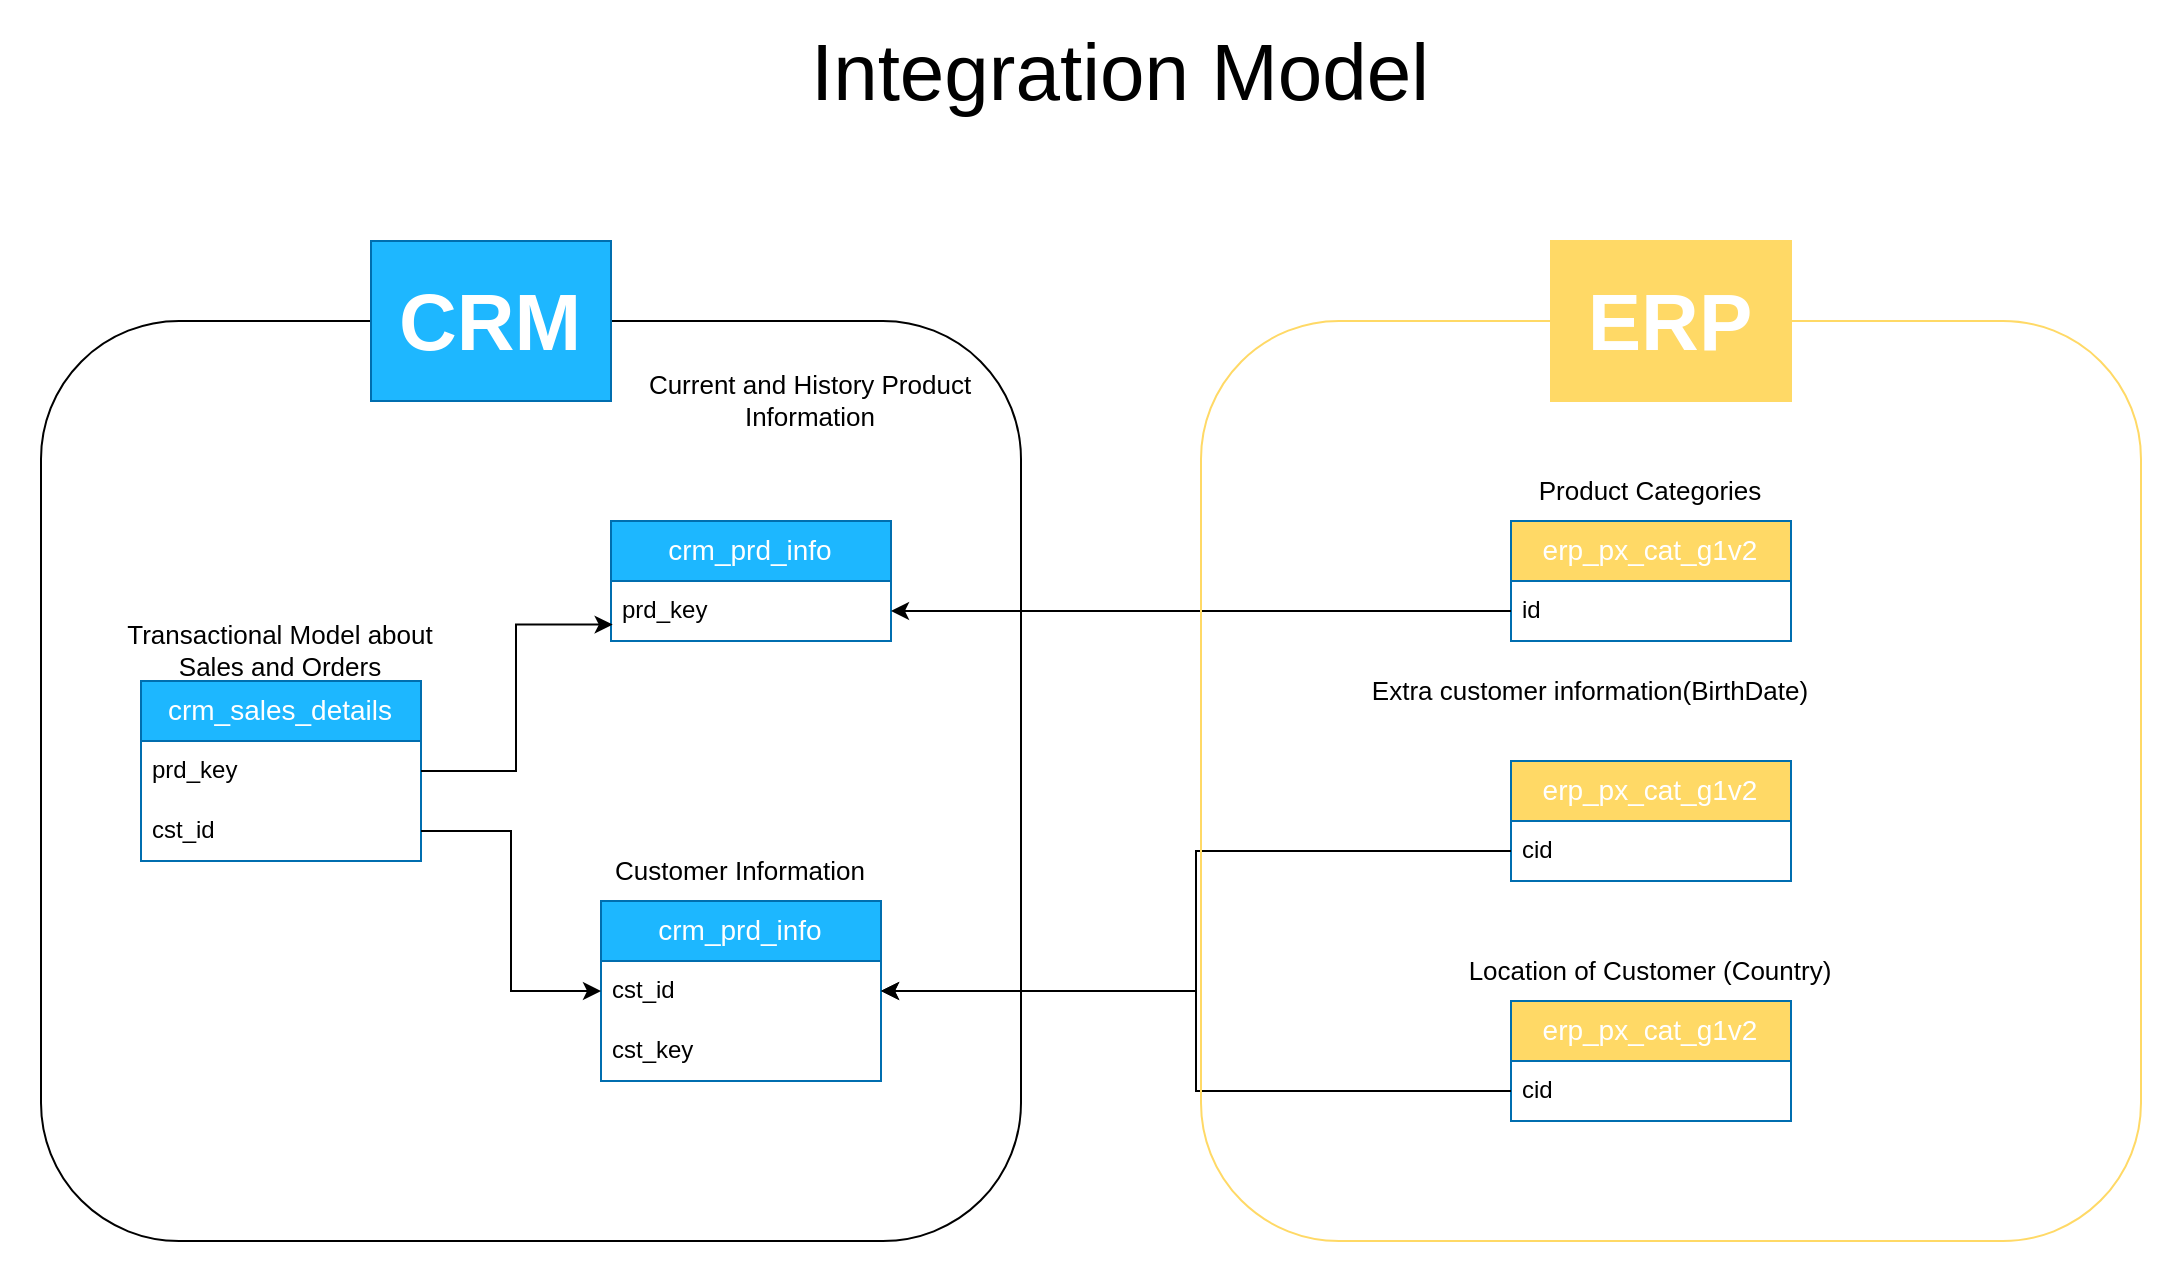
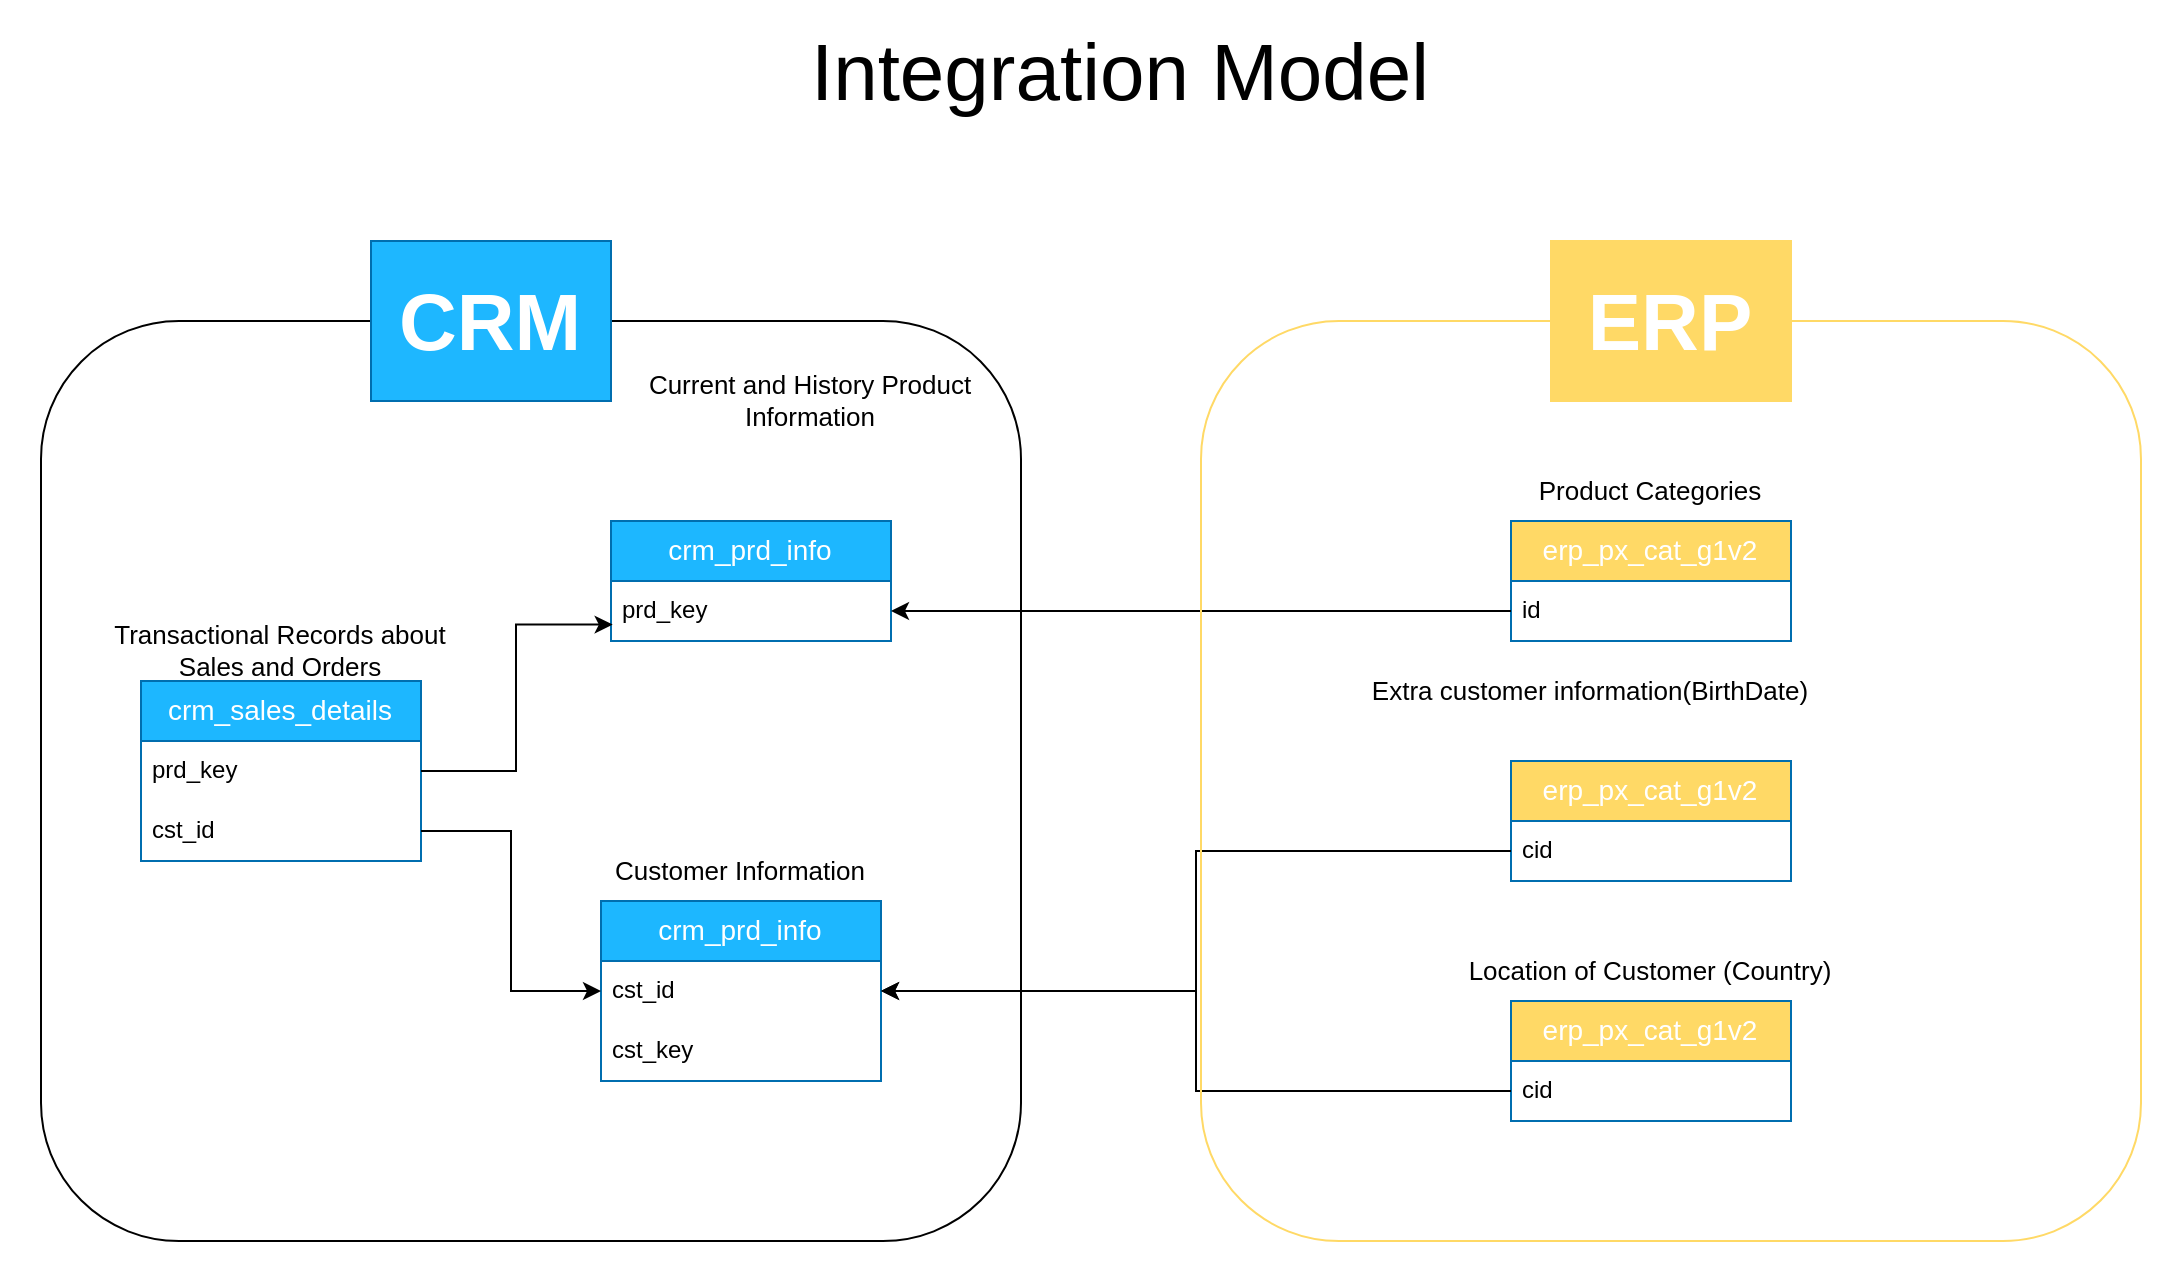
  <mxCell id="0" />
  <mxCell id="1" parent="0" />
  <mxCell id="2" value="&lt;font style=&quot;font-size: 14px;&quot;&gt;crm_sales_details&lt;/font&gt;" style="swimlane;fontStyle=0;childLayout=stackLayout;horizontal=1;startSize=30;horizontalStack=0;resizeParent=1;resizeParentMax=0;resizeLast=0;collapsible=1;marginBottom=0;whiteSpace=wrap;html=1;glass=0;shadow=0;swimlaneLine=1;fillColor=#1DB7FF;fontColor=#ffffff;strokeColor=#006EAF;" vertex="1" parent="1"><mxGeometry x="70" y="340" width="140" height="90" as="geometry" /></mxCell>
  <mxCell id="3" value="prd_key" style="text;strokeColor=none;fillColor=none;align=left;verticalAlign=middle;spacingLeft=4;spacingRight=4;overflow=hidden;points=[[0,0.5],[1,0.5]];portConstraint=eastwest;rotatable=0;whiteSpace=wrap;html=1;" vertex="1" parent="2"><mxGeometry y="30" width="140" height="30" as="geometry" /></mxCell>
  <mxCell id="4" value="cst_id" style="text;strokeColor=none;fillColor=none;align=left;verticalAlign=middle;spacingLeft=4;spacingRight=4;overflow=hidden;points=[[0,0.5],[1,0.5]];portConstraint=eastwest;rotatable=0;whiteSpace=wrap;html=1;" vertex="1" parent="2"><mxGeometry y="60" width="140" height="30" as="geometry" /></mxCell>
- <mxCell id="5" value="&lt;font style=&quot;font-size: 13px;&quot;&gt;Transactional Model about Sales and Orders&lt;/font&gt;" style="text;html=1;align=center;verticalAlign=middle;whiteSpace=wrap;rounded=0;" vertex="1" parent="1"><mxGeometry x="55" y="310" width="170" height="30" as="geometry" /></mxCell>
+ <mxCell id="5" value="&lt;font style=&quot;font-size: 13px;&quot;&gt;Transactional Records about Sales and Orders&lt;/font&gt;" style="text;html=1;align=center;verticalAlign=middle;whiteSpace=wrap;rounded=0;" vertex="1" parent="1"><mxGeometry x="55" y="310" width="170" height="30" as="geometry" /></mxCell>
  <mxCell id="6" value="&lt;font style=&quot;font-size: 14px;&quot;&gt;crm_prd_info&lt;/font&gt;" style="swimlane;fontStyle=0;childLayout=stackLayout;horizontal=1;startSize=30;horizontalStack=0;resizeParent=1;resizeParentMax=0;resizeLast=0;collapsible=1;marginBottom=0;whiteSpace=wrap;html=1;glass=0;shadow=0;swimlaneLine=1;fillColor=#1DB7FF;fontColor=#ffffff;strokeColor=#006EAF;" vertex="1" parent="1"><mxGeometry x="305" y="260" width="140" height="60" as="geometry" /></mxCell>
  <mxCell id="7" value="prd_key" style="text;strokeColor=none;fillColor=none;align=left;verticalAlign=middle;spacingLeft=4;spacingRight=4;overflow=hidden;points=[[0,0.5],[1,0.5]];portConstraint=eastwest;rotatable=0;whiteSpace=wrap;html=1;" vertex="1" parent="6"><mxGeometry y="30" width="140" height="30" as="geometry" /></mxCell>
  <mxCell id="8" value="&lt;span style=&quot;font-size: 13px;&quot;&gt;Current and History Product Information&lt;/span&gt;" style="text;html=1;align=center;verticalAlign=middle;whiteSpace=wrap;rounded=0;" vertex="1" parent="1"><mxGeometry x="320" y="185" width="170" height="30" as="geometry" /></mxCell>
  <mxCell id="9" value="&lt;font style=&quot;font-size: 14px;&quot;&gt;crm_prd_info&lt;/font&gt;" style="swimlane;fontStyle=0;childLayout=stackLayout;horizontal=1;startSize=30;horizontalStack=0;resizeParent=1;resizeParentMax=0;resizeLast=0;collapsible=1;marginBottom=0;whiteSpace=wrap;html=1;glass=0;shadow=0;swimlaneLine=1;fillColor=#1DB7FF;fontColor=#ffffff;strokeColor=#006EAF;" vertex="1" parent="1"><mxGeometry x="300" y="450" width="140" height="90" as="geometry" /></mxCell>
  <mxCell id="10" value="cst_id" style="text;strokeColor=none;fillColor=none;align=left;verticalAlign=middle;spacingLeft=4;spacingRight=4;overflow=hidden;points=[[0,0.5],[1,0.5]];portConstraint=eastwest;rotatable=0;whiteSpace=wrap;html=1;" vertex="1" parent="9"><mxGeometry y="30" width="140" height="30" as="geometry" /></mxCell>
  <mxCell id="11" value="cst_key" style="text;strokeColor=none;fillColor=none;align=left;verticalAlign=middle;spacingLeft=4;spacingRight=4;overflow=hidden;points=[[0,0.5],[1,0.5]];portConstraint=eastwest;rotatable=0;whiteSpace=wrap;html=1;" vertex="1" parent="9"><mxGeometry y="60" width="140" height="30" as="geometry" /></mxCell>
  <mxCell id="12" value="&lt;span style=&quot;font-size: 13px;&quot;&gt;Customer Information&lt;/span&gt;" style="text;html=1;align=center;verticalAlign=middle;whiteSpace=wrap;rounded=0;" vertex="1" parent="1"><mxGeometry x="285" y="420" width="170" height="30" as="geometry" /></mxCell>
  <mxCell id="13" style="edgeStyle=orthogonalEdgeStyle;rounded=0;orthogonalLoop=1;jettySize=auto;html=1;entryX=0.006;entryY=0.727;entryDx=0;entryDy=0;entryPerimeter=0;" edge="1" parent="1" source="3" target="7"><mxGeometry relative="1" as="geometry" /></mxCell>
  <mxCell id="14" style="edgeStyle=orthogonalEdgeStyle;rounded=0;orthogonalLoop=1;jettySize=auto;html=1;entryX=0;entryY=0.5;entryDx=0;entryDy=0;" edge="1" parent="1" source="4" target="10"><mxGeometry relative="1" as="geometry" /></mxCell>
  <mxCell id="15" value="" style="rounded=1;whiteSpace=wrap;html=1;fillColor=none;" vertex="1" parent="1"><mxGeometry x="20" y="160" width="490" height="460" as="geometry" /></mxCell>
  <mxCell id="16" value="&lt;b&gt;&lt;font style=&quot;font-size: 40px;&quot;&gt;CRM&lt;/font&gt;&lt;/b&gt;" style="rounded=0;whiteSpace=wrap;html=1;fillColor=#1EB7FF;fontColor=#ffffff;strokeColor=#006EAF;" vertex="1" parent="1"><mxGeometry x="185" y="120" width="120" height="80" as="geometry" /></mxCell>
  <mxCell id="17" value="&lt;font style=&quot;font-size: 40px;&quot;&gt;Integration Model&lt;/font&gt;" style="text;html=1;align=center;verticalAlign=middle;whiteSpace=wrap;rounded=0;" vertex="1" parent="1"><mxGeometry x="365" y="20" width="390" height="30" as="geometry" /></mxCell>
  <mxCell id="18" value="&lt;span style=&quot;font-size: 14px;&quot;&gt;erp_px_cat_g1v2&lt;/span&gt;" style="swimlane;fontStyle=0;childLayout=stackLayout;horizontal=1;startSize=30;horizontalStack=0;resizeParent=1;resizeParentMax=0;resizeLast=0;collapsible=1;marginBottom=0;whiteSpace=wrap;html=1;glass=0;shadow=0;swimlaneLine=1;fillColor=#FFD966;fontColor=#ffffff;strokeColor=#006EAF;" vertex="1" parent="1"><mxGeometry x="755" y="260" width="140" height="60" as="geometry" /></mxCell>
  <mxCell id="19" value="id" style="text;strokeColor=none;fillColor=none;align=left;verticalAlign=middle;spacingLeft=4;spacingRight=4;overflow=hidden;points=[[0,0.5],[1,0.5]];portConstraint=eastwest;rotatable=0;whiteSpace=wrap;html=1;" vertex="1" parent="18"><mxGeometry y="30" width="140" height="30" as="geometry" /></mxCell>
  <mxCell id="20" value="&lt;span style=&quot;font-size: 13px;&quot;&gt;Product Categories&lt;/span&gt;" style="text;html=1;align=center;verticalAlign=middle;whiteSpace=wrap;rounded=0;" vertex="1" parent="1"><mxGeometry x="740" width="170" height="30" as="geometry" y="230" /></mxCell>
  <mxCell id="21" value="&lt;span style=&quot;font-size: 14px;&quot;&gt;erp_px_cat_g1v2&lt;/span&gt;" style="swimlane;fontStyle=0;childLayout=stackLayout;horizontal=1;startSize=30;horizontalStack=0;resizeParent=1;resizeParentMax=0;resizeLast=0;collapsible=1;marginBottom=0;whiteSpace=wrap;html=1;glass=0;shadow=0;swimlaneLine=1;fillColor=#FFD966;fontColor=#ffffff;strokeColor=#006EAF;" vertex="1" parent="1"><mxGeometry x="755" y="380" width="140" height="60" as="geometry" /></mxCell>
  <mxCell id="22" value="cid" style="text;strokeColor=none;fillColor=none;align=left;verticalAlign=middle;spacingLeft=4;spacingRight=4;overflow=hidden;points=[[0,0.5],[1,0.5]];portConstraint=eastwest;rotatable=0;whiteSpace=wrap;html=1;" vertex="1" parent="21"><mxGeometry y="30" width="140" height="30" as="geometry" /></mxCell>
  <mxCell id="23" value="&lt;span style=&quot;font-size: 13px;&quot;&gt;Extra customer information(BirthDate)&lt;/span&gt;" style="text;html=1;align=center;verticalAlign=middle;whiteSpace=wrap;rounded=0;" vertex="1" parent="1"><mxGeometry x="670" y="330" width="250" height="30" as="geometry" /></mxCell>
  <mxCell id="24" value="&lt;span style=&quot;font-size: 14px;&quot;&gt;erp_px_cat_g1v2&lt;/span&gt;" style="swimlane;fontStyle=0;childLayout=stackLayout;horizontal=1;startSize=30;horizontalStack=0;resizeParent=1;resizeParentMax=0;resizeLast=0;collapsible=1;marginBottom=0;whiteSpace=wrap;html=1;glass=0;shadow=0;swimlaneLine=1;fillColor=#FFD966;fontColor=#ffffff;strokeColor=#006EAF;" vertex="1" parent="1"><mxGeometry x="755" y="500" width="140" height="60" as="geometry" /></mxCell>
  <mxCell id="25" value="cid" style="text;strokeColor=none;fillColor=none;align=left;verticalAlign=middle;spacingLeft=4;spacingRight=4;overflow=hidden;points=[[0,0.5],[1,0.5]];portConstraint=eastwest;rotatable=0;whiteSpace=wrap;html=1;" vertex="1" parent="24"><mxGeometry y="30" width="140" height="30" as="geometry" /></mxCell>
  <mxCell id="26" value="&lt;span style=&quot;font-size: 13px;&quot;&gt;Location of Customer (Country)&lt;/span&gt;" style="text;html=1;align=center;verticalAlign=middle;whiteSpace=wrap;rounded=0;" vertex="1" parent="1"><mxGeometry x="730" y="470" width="190" height="30" as="geometry" /></mxCell>
  <mxCell id="27" style="edgeStyle=orthogonalEdgeStyle;rounded=0;orthogonalLoop=1;jettySize=auto;html=1;entryX=1;entryY=0.5;entryDx=0;entryDy=0;" edge="1" parent="1" source="19" target="7"><mxGeometry relative="1" as="geometry" /></mxCell>
  <mxCell id="28" style="edgeStyle=orthogonalEdgeStyle;rounded=0;orthogonalLoop=1;jettySize=auto;html=1;entryX=1;entryY=0.5;entryDx=0;entryDy=0;" edge="1" parent="1" source="22" target="10"><mxGeometry relative="1" as="geometry" /></mxCell>
  <mxCell id="29" style="edgeStyle=orthogonalEdgeStyle;rounded=0;orthogonalLoop=1;jettySize=auto;html=1;entryX=1;entryY=0.5;entryDx=0;entryDy=0;" edge="1" parent="1" source="25" target="10"><mxGeometry relative="1" as="geometry" /></mxCell>
  <mxCell id="30" value="" style="rounded=1;whiteSpace=wrap;html=1;fillColor=none;strokeColor=#FFD966;" vertex="1" parent="1"><mxGeometry x="600" y="160" width="470" height="460" as="geometry" /></mxCell>
  <mxCell id="31" value="&lt;span style=&quot;font-size: 40px;&quot;&gt;&lt;b&gt;ERP&lt;/b&gt;&lt;/span&gt;" style="rounded=0;whiteSpace=wrap;html=1;fillColor=#FFD966;fontColor=#ffffff;strokeColor=#FFD966;" vertex="1" parent="1"><mxGeometry x="775" y="120" width="120" height="80" as="geometry" /></mxCell>
